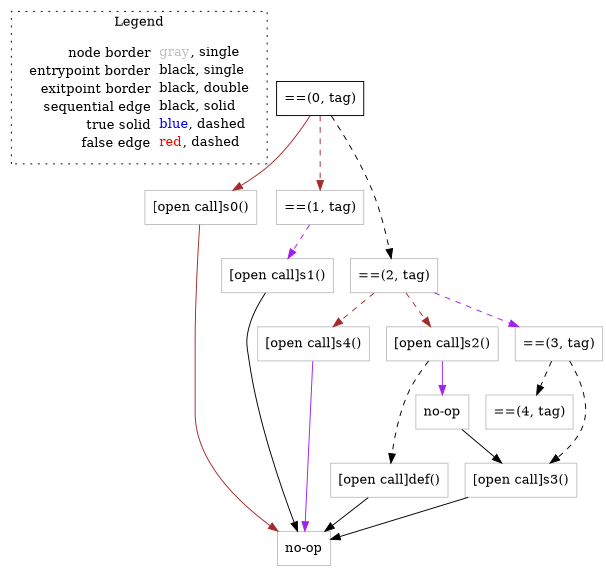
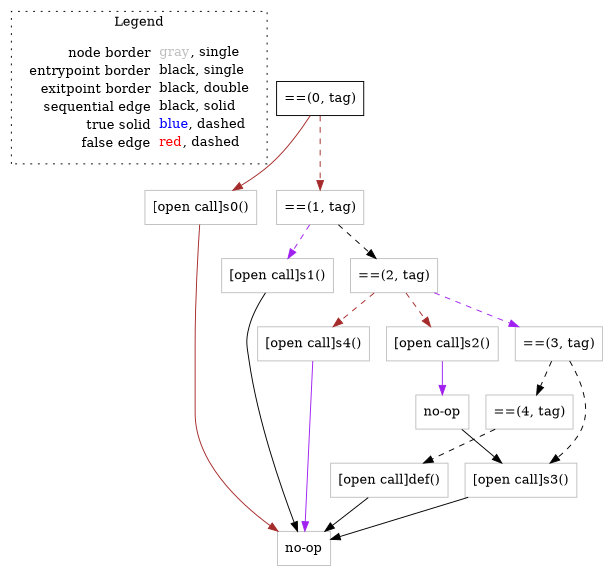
  digraph {
    node [shape=rect color=gray]
    edge [color=black style=dashed]
    n1 [label=<<table border="0" cellpadding="2" cellspacing="0" cellborder="0"><tr><td align="right">node border&nbsp;</td><td align="left"><font color="gray">gray</font>, single</td></tr><tr><td align="right">entrypoint border&nbsp;</td><td align="left"><font color="black">black</font>, single</td></tr><tr><td align="right">exitpoint border&nbsp;</td><td align="left"><font color="black">black</font>, double</td></tr><tr><td align="right">sequential edge&nbsp;</td><td align="left"><font color="black">black</font>, solid</td></tr><tr><td align="right">true solid&nbsp;</td><td align="left"><font color="blue">blue</font>, dashed</td></tr><tr><td align="right">false edge&nbsp;</td><td align="left"><font color="red">red</font>, dashed</td></tr></table>> shape=plaintext color=""]
    n2 [color=black label=<==(0, tag)>]
    n3 [label=<[open call]s0()>]
    n4 [label=<==(1, tag)>]
    n5 [label=<no-op>]
    n6 [label=<[open call]s1()>]
    n7 [label=<==(2, tag)>]
    n8 [label=<==(3, tag)>]
    n9 [label=<[open call]s3()>]
    n10 [label=<==(4, tag)>]
    n11 [label=<[open call]def()>]
    n12 [label=<[open call]s2()>]
    n13 [label=<no-op>]
    n14 [label=<[open call]s4()>]
    subgraph cluster_1 {
      label=Legend
      style=dotted
      n1
    }
    n2 -> n3 [color=brown style=solid]
    n2 -> n4 [color=brown]
    n3 -> n5 [color=brown style=""]
    n4 -> n6 [color=purple]
-   n2 -> n7
+   n4 -> n7
    n6 -> n5 [style=""]
    n7 -> n8 [color=purple]
    n7 -> n12 [color=brown]
    n7 -> n14 [color=brown]
    n8 -> n9
    n8 -> n10
    n9 -> n5 [style=""]
-   n12 -> n11
+   n10 -> n11
    n11 -> n5 [style=""]
    n12 -> n13 [color=purple style=""]
    n13 -> n9 [style=""]
    n14 -> n5 [color=purple style=""]
  }
